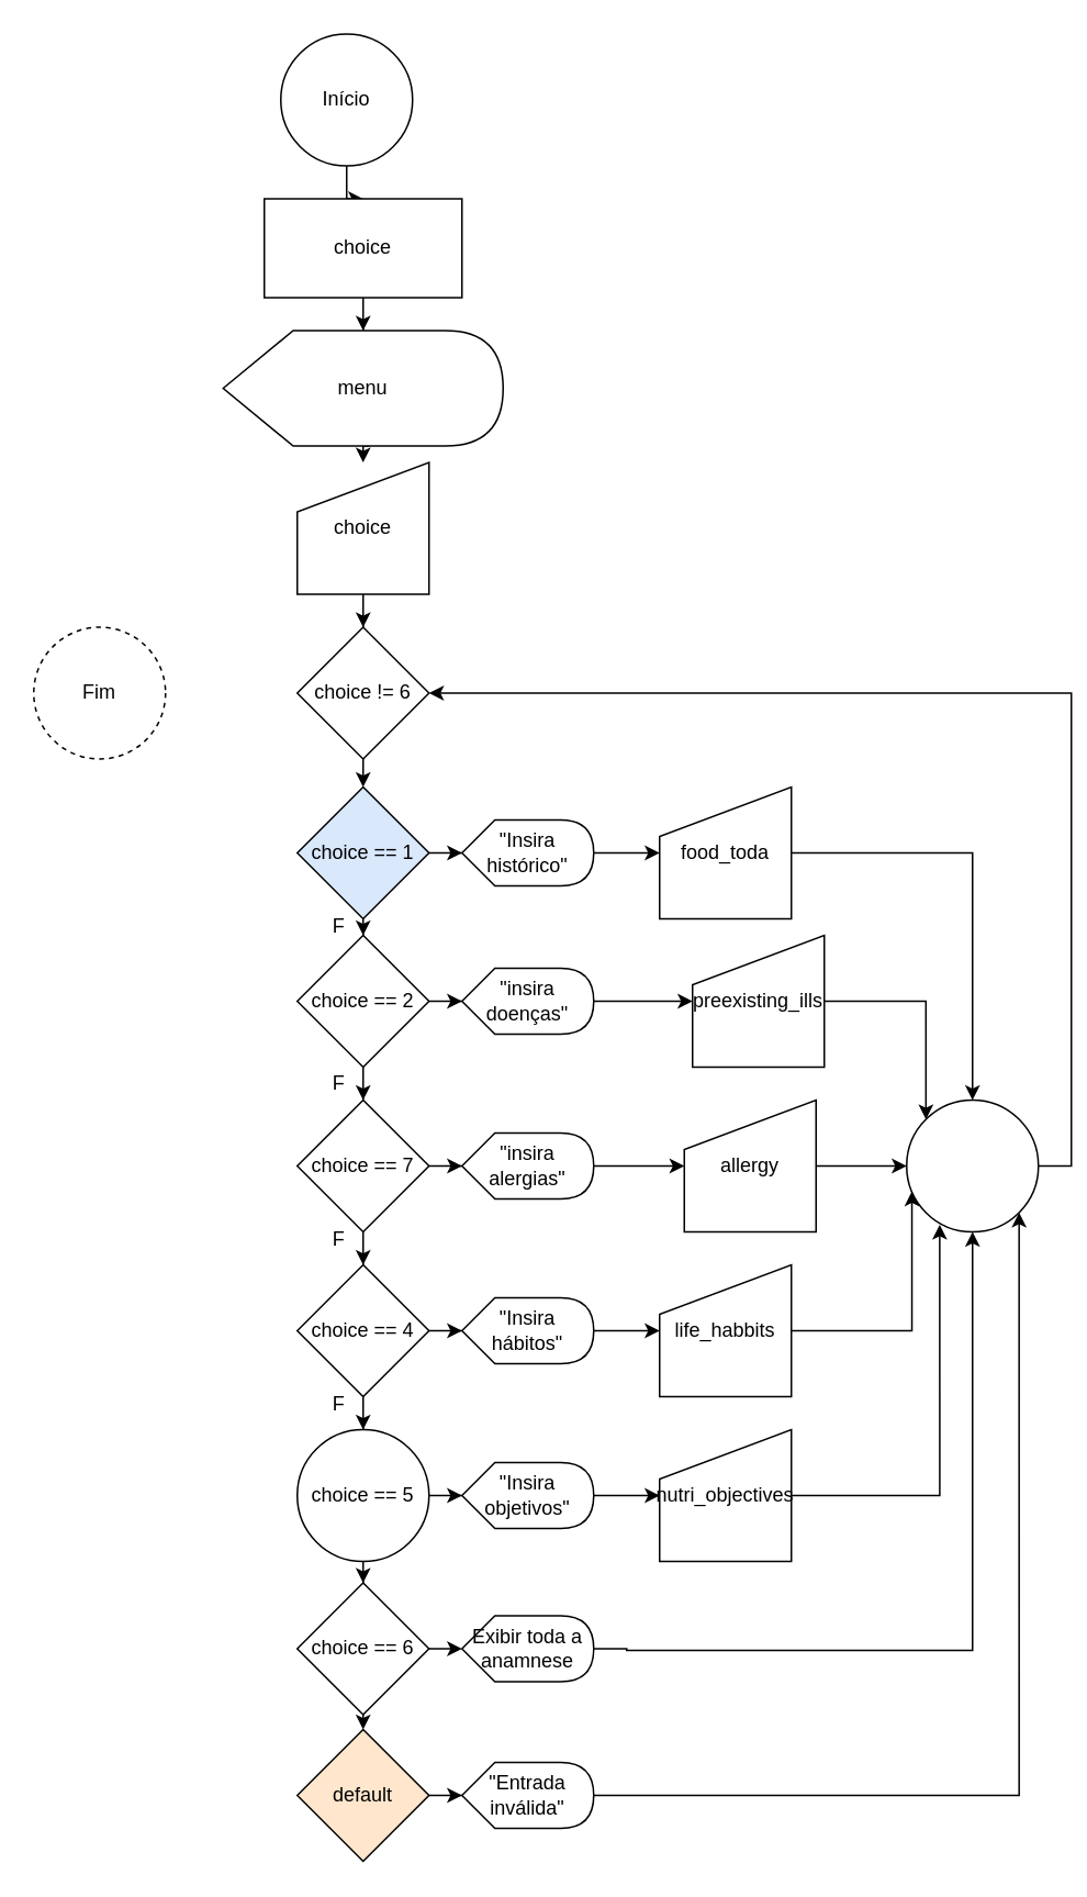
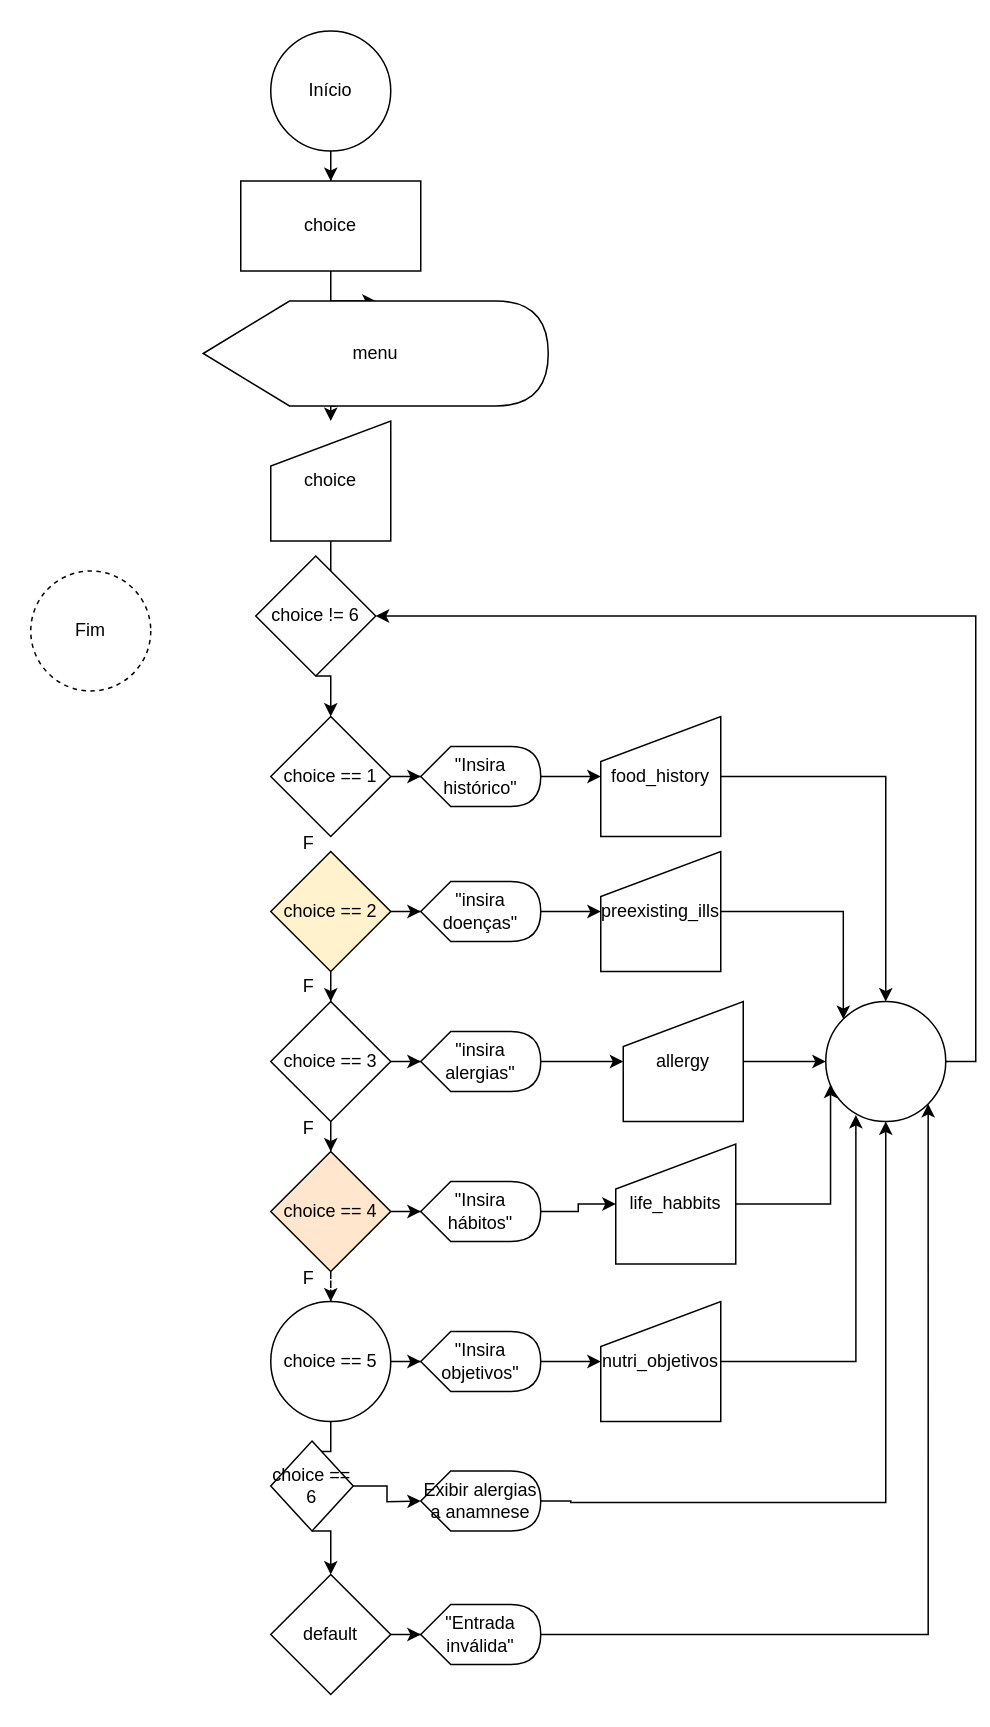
  <mxCell id="0" />
  <mxCell id="1" parent="0" />
  <mxCell id="2" value="" style="edgeStyle=orthogonalEdgeStyle;rounded=0;orthogonalLoop=1;jettySize=auto;html=1;" edge="1" parent="1" source="3" target="5"><mxGeometry relative="1" as="geometry" /></mxCell>
- <mxCell id="3" value="Início" style="ellipse;whiteSpace=wrap;html=1;" vertex="1" parent="1"><mxGeometry x="170" y="20" width="80" height="80" as="geometry" /></mxCell>
+ <mxCell id="3" value="Início" style="ellipse;whiteSpace=wrap;html=1;" vertex="1" parent="1"><mxGeometry x="180" y="20" width="80" height="80" as="geometry" /></mxCell>
  <mxCell id="4" value="" style="edgeStyle=orthogonalEdgeStyle;rounded=0;orthogonalLoop=1;jettySize=auto;html=1;" edge="1" parent="1" source="5" target="7"><mxGeometry relative="1" as="geometry" /></mxCell>
  <mxCell id="5" value="choice" style="whiteSpace=wrap;html=1;" vertex="1" parent="1"><mxGeometry x="160" y="120" width="120" height="60" as="geometry" /></mxCell>
  <mxCell id="6" style="edgeStyle=orthogonalEdgeStyle;rounded=0;orthogonalLoop=1;jettySize=auto;html=1;exitX=0;exitY=0;exitDx=88.75;exitDy=70;exitPerimeter=0;entryX=0.5;entryY=0;entryDx=0;entryDy=0;" edge="1" parent="1" source="7" target="9"><mxGeometry relative="1" as="geometry" /></mxCell>
- <mxCell id="7" value="menu" style="shape=display;whiteSpace=wrap;html=1;" vertex="1" parent="1"><mxGeometry x="135" y="200" width="170" height="70" as="geometry" /></mxCell>
+ <mxCell id="7" value="menu" style="shape=display;whiteSpace=wrap;html=1;" vertex="1" parent="1"><mxGeometry x="135" y="200" width="230" height="70" as="geometry" /></mxCell>
  <mxCell id="8" value="" style="edgeStyle=orthogonalEdgeStyle;rounded=0;orthogonalLoop=1;jettySize=auto;html=1;" edge="1" parent="1" source="9" target="54"><mxGeometry relative="1" as="geometry" /></mxCell>
  <mxCell id="9" value="choice" style="shape=manualInput;whiteSpace=wrap;html=1;" vertex="1" parent="1"><mxGeometry x="180" y="280" width="80" height="80" as="geometry" /></mxCell>
- <mxCell id="10" value="" style="edgeStyle=orthogonalEdgeStyle;rounded=0;orthogonalLoop=1;jettySize=auto;html=1;" edge="1" parent="1" source="12" target="26"><mxGeometry relative="1" as="geometry" /></mxCell>
  <mxCell id="11" value="" style="edgeStyle=orthogonalEdgeStyle;rounded=0;orthogonalLoop=1;jettySize=auto;html=1;" edge="1" parent="1" source="12" target="28"><mxGeometry relative="1" as="geometry" /></mxCell>
- <mxCell id="12" value="choice == 1" style="rhombus;whiteSpace=wrap;html=1;fillColor=#dae8fc;" vertex="1" parent="1"><mxGeometry x="180" y="477" width="80" height="80" as="geometry" /></mxCell>
+ <mxCell id="12" value="choice == 1" style="rhombus;whiteSpace=wrap;html=1;" vertex="1" parent="1"><mxGeometry x="180" y="477" width="80" height="80" as="geometry" /></mxCell>
  <mxCell id="13" value="" style="edgeStyle=orthogonalEdgeStyle;rounded=0;orthogonalLoop=1;jettySize=auto;html=1;" edge="1" parent="1" source="14" target="61"><mxGeometry relative="1" as="geometry" /></mxCell>
- <mxCell id="14" value="default" style="rhombus;whiteSpace=wrap;html=1;fillColor=#ffe6cc;" vertex="1" parent="1"><mxGeometry x="180" y="1049" width="80" height="80" as="geometry" /></mxCell>
+ <mxCell id="14" value="default" style="rhombus;whiteSpace=wrap;html=1;" vertex="1" parent="1"><mxGeometry x="180" y="1049" width="80" height="80" as="geometry" /></mxCell>
  <mxCell id="15" value="" style="edgeStyle=orthogonalEdgeStyle;rounded=0;orthogonalLoop=1;jettySize=auto;html=1;" edge="1" parent="1" source="17" target="36"><mxGeometry relative="1" as="geometry" /></mxCell>
  <mxCell id="16" value="" style="edgeStyle=orthogonalEdgeStyle;rounded=0;orthogonalLoop=1;jettySize=auto;html=1;" edge="1" parent="1" source="17" target="57"><mxGeometry relative="1" as="geometry" /></mxCell>
  <mxCell id="17" value="choice == 5" style="ellipse;whiteSpace=wrap;html=1;" vertex="1" parent="1"><mxGeometry x="180" y="867" width="80" height="80" as="geometry" /></mxCell>
- <mxCell id="18" value="" style="edgeStyle=orthogonalEdgeStyle;rounded=0;orthogonalLoop=1;jettySize=auto;html=1;" edge="1" parent="1" source="20" target="17"><mxGeometry relative="1" as="geometry" /></mxCell>
+ <mxCell id="18" value="" style="edgeStyle=orthogonalEdgeStyle;rounded=0;orthogonalLoop=1;jettySize=auto;html=1;dashed=1;" edge="1" parent="1" source="20" target="17"><mxGeometry relative="1" as="geometry" /></mxCell>
  <mxCell id="19" value="" style="edgeStyle=orthogonalEdgeStyle;rounded=0;orthogonalLoop=1;jettySize=auto;html=1;" edge="1" parent="1" source="20" target="34"><mxGeometry relative="1" as="geometry" /></mxCell>
- <mxCell id="20" value="choice == 4" style="rhombus;whiteSpace=wrap;html=1;" vertex="1" parent="1"><mxGeometry x="180" y="767" width="80" height="80" as="geometry" /></mxCell>
+ <mxCell id="20" value="choice == 4" style="rhombus;whiteSpace=wrap;html=1;fillColor=#ffe6cc;" vertex="1" parent="1"><mxGeometry x="180" y="767" width="80" height="80" as="geometry" /></mxCell>
  <mxCell id="21" value="" style="edgeStyle=orthogonalEdgeStyle;rounded=0;orthogonalLoop=1;jettySize=auto;html=1;" edge="1" parent="1" source="23" target="20"><mxGeometry relative="1" as="geometry" /></mxCell>
  <mxCell id="22" value="" style="edgeStyle=orthogonalEdgeStyle;rounded=0;orthogonalLoop=1;jettySize=auto;html=1;" edge="1" parent="1" source="23" target="32"><mxGeometry relative="1" as="geometry" /></mxCell>
- <mxCell id="23" value="choice == 7" style="rhombus;whiteSpace=wrap;html=1;" vertex="1" parent="1"><mxGeometry x="180" y="667" width="80" height="80" as="geometry" /></mxCell>
+ <mxCell id="23" value="choice == 3" style="rhombus;whiteSpace=wrap;html=1;" vertex="1" parent="1"><mxGeometry x="180" y="667" width="80" height="80" as="geometry" /></mxCell>
  <mxCell id="24" value="" style="edgeStyle=orthogonalEdgeStyle;rounded=0;orthogonalLoop=1;jettySize=auto;html=1;" edge="1" parent="1" source="26" target="23"><mxGeometry relative="1" as="geometry" /></mxCell>
  <mxCell id="25" value="" style="edgeStyle=orthogonalEdgeStyle;rounded=0;orthogonalLoop=1;jettySize=auto;html=1;" edge="1" parent="1" source="26" target="30"><mxGeometry relative="1" as="geometry" /></mxCell>
- <mxCell id="26" value="choice == 2" style="rhombus;whiteSpace=wrap;html=1;" vertex="1" parent="1"><mxGeometry x="180" y="567" width="80" height="80" as="geometry" /></mxCell>
+ <mxCell id="26" value="choice == 2" style="rhombus;whiteSpace=wrap;html=1;fillColor=#fff2cc;" vertex="1" parent="1"><mxGeometry x="180" y="567" width="80" height="80" as="geometry" /></mxCell>
  <mxCell id="27" value="" style="edgeStyle=orthogonalEdgeStyle;rounded=0;orthogonalLoop=1;jettySize=auto;html=1;" edge="1" parent="1" source="28" target="38"><mxGeometry relative="1" as="geometry" /></mxCell>
  <mxCell id="28" value="&quot;Insira histórico&quot;" style="shape=display;whiteSpace=wrap;html=1;" vertex="1" parent="1"><mxGeometry x="280" y="497" width="80" height="40" as="geometry" /></mxCell>
  <mxCell id="29" value="" style="edgeStyle=orthogonalEdgeStyle;rounded=0;orthogonalLoop=1;jettySize=auto;html=1;" edge="1" parent="1" source="30" target="40"><mxGeometry relative="1" as="geometry" /></mxCell>
  <mxCell id="30" value="&quot;insira doenças&quot;" style="shape=display;whiteSpace=wrap;html=1;" vertex="1" parent="1"><mxGeometry x="280" y="587" width="80" height="40" as="geometry" /></mxCell>
  <mxCell id="31" value="" style="edgeStyle=orthogonalEdgeStyle;rounded=0;orthogonalLoop=1;jettySize=auto;html=1;" edge="1" parent="1" source="32" target="42"><mxGeometry relative="1" as="geometry" /></mxCell>
  <mxCell id="32" value="&quot;insira alergias&quot;" style="shape=display;whiteSpace=wrap;html=1;" vertex="1" parent="1"><mxGeometry x="280" y="687" width="80" height="40" as="geometry" /></mxCell>
  <mxCell id="33" value="" style="edgeStyle=orthogonalEdgeStyle;rounded=0;orthogonalLoop=1;jettySize=auto;html=1;" edge="1" parent="1" source="34" target="44"><mxGeometry relative="1" as="geometry" /></mxCell>
  <mxCell id="34" value="&quot;Insira hábitos&quot;" style="shape=display;whiteSpace=wrap;html=1;" vertex="1" parent="1"><mxGeometry x="280" y="787" width="80" height="40" as="geometry" /></mxCell>
  <mxCell id="35" value="" style="edgeStyle=orthogonalEdgeStyle;rounded=0;orthogonalLoop=1;jettySize=auto;html=1;" edge="1" parent="1" source="36" target="46"><mxGeometry relative="1" as="geometry" /></mxCell>
  <mxCell id="36" value="&quot;Insira objetivos&quot;" style="shape=display;whiteSpace=wrap;html=1;" vertex="1" parent="1"><mxGeometry x="280" y="887" width="80" height="40" as="geometry" /></mxCell>
  <mxCell id="37" style="edgeStyle=orthogonalEdgeStyle;rounded=0;orthogonalLoop=1;jettySize=auto;html=1;exitX=1;exitY=0.5;exitDx=0;exitDy=0;entryX=0.5;entryY=0;entryDx=0;entryDy=0;" edge="1" parent="1" source="38" target="48"><mxGeometry relative="1" as="geometry" /></mxCell>
- <mxCell id="38" value="food_toda" style="shape=manualInput;whiteSpace=wrap;html=1;" vertex="1" parent="1"><mxGeometry x="400" y="477" width="80" height="80" as="geometry" /></mxCell>
+ <mxCell id="38" value="food_history" style="shape=manualInput;whiteSpace=wrap;html=1;" vertex="1" parent="1"><mxGeometry x="400" y="477" width="80" height="80" as="geometry" /></mxCell>
  <mxCell id="39" style="edgeStyle=orthogonalEdgeStyle;rounded=0;orthogonalLoop=1;jettySize=auto;html=1;exitX=1;exitY=0.5;exitDx=0;exitDy=0;entryX=0;entryY=0;entryDx=0;entryDy=0;" edge="1" parent="1" source="40" target="48"><mxGeometry relative="1" as="geometry" /></mxCell>
- <mxCell id="40" value="preexisting_ills" style="shape=manualInput;whiteSpace=wrap;html=1;" vertex="1" parent="1"><mxGeometry x="420" y="567" width="80" height="80" as="geometry" /></mxCell>
+ <mxCell id="40" value="preexisting_ills" style="shape=manualInput;whiteSpace=wrap;html=1;" vertex="1" parent="1"><mxGeometry x="400" y="567" width="80" height="80" as="geometry" /></mxCell>
  <mxCell id="41" value="" style="edgeStyle=orthogonalEdgeStyle;rounded=0;orthogonalLoop=1;jettySize=auto;html=1;" edge="1" parent="1" source="42" target="48"><mxGeometry relative="1" as="geometry" /></mxCell>
  <mxCell id="42" value="allergy" style="shape=manualInput;whiteSpace=wrap;html=1;" vertex="1" parent="1"><mxGeometry x="415" y="667" width="80" height="80" as="geometry" /></mxCell>
  <mxCell id="43" style="edgeStyle=orthogonalEdgeStyle;rounded=0;orthogonalLoop=1;jettySize=auto;html=1;exitX=1;exitY=0.5;exitDx=0;exitDy=0;entryX=0.04;entryY=0.692;entryDx=0;entryDy=0;entryPerimeter=0;" edge="1" parent="1" source="44" target="48"><mxGeometry relative="1" as="geometry" /></mxCell>
- <mxCell id="44" value="life_habbits" style="shape=manualInput;whiteSpace=wrap;html=1;" vertex="1" parent="1"><mxGeometry x="400" y="767" width="80" height="80" as="geometry" /></mxCell>
+ <mxCell id="44" value="life_habbits" style="shape=manualInput;whiteSpace=wrap;html=1;" vertex="1" parent="1"><mxGeometry x="410" y="762" width="80" height="80" as="geometry" /></mxCell>
  <mxCell id="45" style="edgeStyle=orthogonalEdgeStyle;rounded=0;orthogonalLoop=1;jettySize=auto;html=1;exitX=1;exitY=0.5;exitDx=0;exitDy=0;entryX=0.251;entryY=0.945;entryDx=0;entryDy=0;entryPerimeter=0;" edge="1" parent="1" source="46" target="48"><mxGeometry relative="1" as="geometry" /></mxCell>
- <mxCell id="46" value="nutri_objectives" style="shape=manualInput;whiteSpace=wrap;html=1;" vertex="1" parent="1"><mxGeometry x="400" y="867" width="80" height="80" as="geometry" /></mxCell>
+ <mxCell id="46" value="nutri_objetivos" style="shape=manualInput;whiteSpace=wrap;html=1;" vertex="1" parent="1"><mxGeometry x="400" y="867" width="80" height="80" as="geometry" /></mxCell>
  <mxCell id="47" style="edgeStyle=orthogonalEdgeStyle;rounded=0;orthogonalLoop=1;jettySize=auto;html=1;exitX=1;exitY=0.5;exitDx=0;exitDy=0;entryX=1;entryY=0.5;entryDx=0;entryDy=0;" edge="1" parent="1" source="48" target="54"><mxGeometry relative="1" as="geometry" /></mxCell>
  <mxCell id="48" value="" style="ellipse;whiteSpace=wrap;html=1;" vertex="1" parent="1"><mxGeometry x="550" y="667" width="80" height="80" as="geometry" /></mxCell>
  <mxCell id="49" value="F" style="text;html=1;align=center;verticalAlign=middle;resizable=0;points=[];autosize=1;strokeColor=none;fillColor=none;" vertex="1" parent="1"><mxGeometry x="190" y="547" width="30" height="30" as="geometry" /></mxCell>
  <mxCell id="50" value="F" style="text;html=1;align=center;verticalAlign=middle;resizable=0;points=[];autosize=1;strokeColor=none;fillColor=none;" vertex="1" parent="1"><mxGeometry x="190" y="837" width="30" height="30" as="geometry" /></mxCell>
  <mxCell id="51" value="F" style="text;html=1;align=center;verticalAlign=middle;resizable=0;points=[];autosize=1;strokeColor=none;fillColor=none;" vertex="1" parent="1"><mxGeometry x="190" y="737" width="30" height="30" as="geometry" /></mxCell>
  <mxCell id="52" value="F" style="text;html=1;align=center;verticalAlign=middle;resizable=0;points=[];autosize=1;strokeColor=none;fillColor=none;" vertex="1" parent="1"><mxGeometry x="190" y="642" width="30" height="30" as="geometry" /></mxCell>
  <mxCell id="53" style="edgeStyle=orthogonalEdgeStyle;rounded=0;orthogonalLoop=1;jettySize=auto;html=1;exitX=0.5;exitY=1;exitDx=0;exitDy=0;entryX=0.5;entryY=0;entryDx=0;entryDy=0;" edge="1" parent="1" source="54" target="12"><mxGeometry relative="1" as="geometry" /></mxCell>
- <mxCell id="54" value="choice != 6" style="rhombus;whiteSpace=wrap;html=1;" vertex="1" parent="1"><mxGeometry x="180" y="380" width="80" height="80" as="geometry" /></mxCell>
+ <mxCell id="54" value="choice != 6" style="rhombus;whiteSpace=wrap;html=1;" vertex="1" parent="1"><mxGeometry x="170" y="370" width="80" height="80" as="geometry" /></mxCell>
  <mxCell id="55" style="edgeStyle=orthogonalEdgeStyle;rounded=0;orthogonalLoop=1;jettySize=auto;html=1;exitX=0.5;exitY=1;exitDx=0;exitDy=0;entryX=0.5;entryY=0;entryDx=0;entryDy=0;" edge="1" parent="1" source="57" target="14"><mxGeometry relative="1" as="geometry" /></mxCell>
  <mxCell id="56" value="" style="edgeStyle=orthogonalEdgeStyle;rounded=0;orthogonalLoop=1;jettySize=auto;html=1;" edge="1" parent="1" source="57"><mxGeometry relative="1" as="geometry"><mxPoint x="280" y="1000" as="targetPoint" /></mxGeometry></mxCell>
- <mxCell id="57" value="choice == 6" style="rhombus;whiteSpace=wrap;html=1;" vertex="1" parent="1"><mxGeometry x="180" y="960" width="80" height="80" as="geometry" /></mxCell>
+ <mxCell id="57" value="choice == 6" style="rhombus;whiteSpace=wrap;html=1;" vertex="1" parent="1"><mxGeometry x="180" y="960" width="55" height="60" as="geometry" /></mxCell>
  <mxCell id="58" value="" style="edgeStyle=orthogonalEdgeStyle;rounded=0;orthogonalLoop=1;jettySize=auto;html=1;entryX=0.5;entryY=1;entryDx=0;entryDy=0;" edge="1" parent="1" source="59" target="48"><mxGeometry relative="1" as="geometry"><mxPoint x="400" y="1000" as="targetPoint" /><Array as="points"><mxPoint x="380" y="1000" /><mxPoint x="380" y="1001" /><mxPoint x="590" y="1001" /></Array></mxGeometry></mxCell>
- <mxCell id="59" value="Exibir toda a anamnese" style="shape=display;whiteSpace=wrap;html=1;" vertex="1" parent="1"><mxGeometry x="280" y="980" width="80" height="40" as="geometry" /></mxCell>
+ <mxCell id="59" value="Exibir alergias a anamnese" style="shape=display;whiteSpace=wrap;html=1;" vertex="1" parent="1"><mxGeometry x="280" y="980" width="80" height="40" as="geometry" /></mxCell>
  <mxCell id="60" style="edgeStyle=orthogonalEdgeStyle;rounded=0;orthogonalLoop=1;jettySize=auto;html=1;entryX=1;entryY=1;entryDx=0;entryDy=0;" edge="1" parent="1" source="61" target="48"><mxGeometry relative="1" as="geometry" /></mxCell>
  <mxCell id="61" value="&quot;Entrada inválida&quot;" style="shape=display;whiteSpace=wrap;html=1;" vertex="1" parent="1"><mxGeometry x="280" y="1069" width="80" height="40" as="geometry" /></mxCell>
  <mxCell id="62" value="Fim" style="ellipse;whiteSpace=wrap;html=1;dashed=1;" vertex="1" parent="1"><mxGeometry x="20" y="380" width="80" height="80" as="geometry" /></mxCell>
